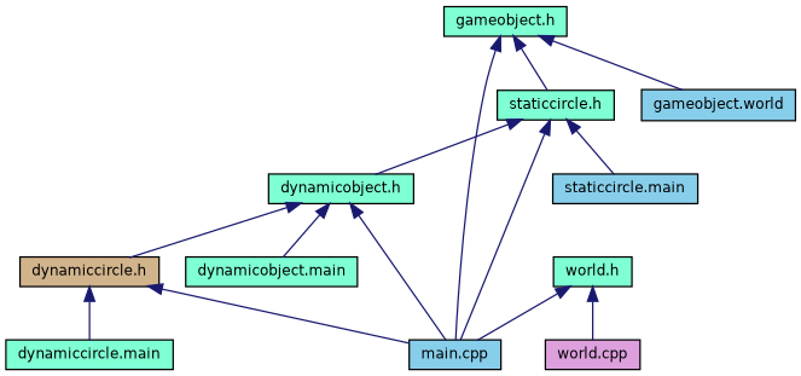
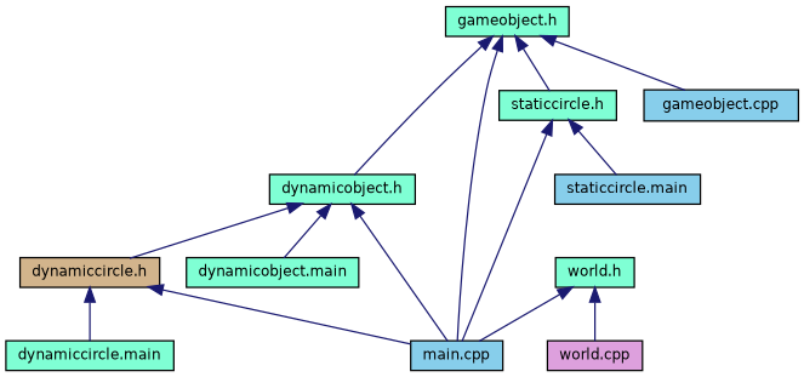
  digraph {
    fontname="DejaVu Sans"
    node [color=black fillcolor=aquamarine fontname="DejaVu Sans" fontsize=10 shape=record style=filled]
    edge [color=midnightblue dir=back fontname="DejaVu Sans" fontsize=10 labelfontname=FreeSans labelfontsize=10 style=solid]
    n1 [fontcolor=black height=0.2 label="gameobject.h" width=0.4]
    n2 [height=0.2 label="dynamicobject.h" width=0.4]
    n3 [fillcolor=skyblue height=0.2 label="main.cpp" width=0.4]
-   n4 [fillcolor=skyblue height=0.2 label="gameobject.world" width=0.4]
+   n4 [fillcolor=skyblue height=0.2 label="gameobject.cpp" width=0.4]
    n5 [height=0.2 label="staticcircle.h" width=0.4]
    n6 [fillcolor=tan height=0.2 label="dynamiccircle.h" width=0.4]
    n7 [height=0.2 label="dynamicobject.main" width=0.4]
    n8 [height=0.2 label="world.h" width=0.4]
    n9 [fillcolor=plum height=0.2 label="world.cpp" width=0.4]
    n10 [fillcolor=skyblue height=0.2 label="staticcircle.main" width=0.4]
    n11 [height=0.2 label="dynamiccircle.main" width=0.4]
-   n5 -> n2
+   n1 -> n2
    n1 -> n3
    n1 -> n4
    n1 -> n5
    n2 -> n3
    n2 -> n6
    n2 -> n7
    n5 -> n3
    n5 -> n10
    n6 -> n3
    n6 -> n11
    n8 -> n3
    n8 -> n9
  }
